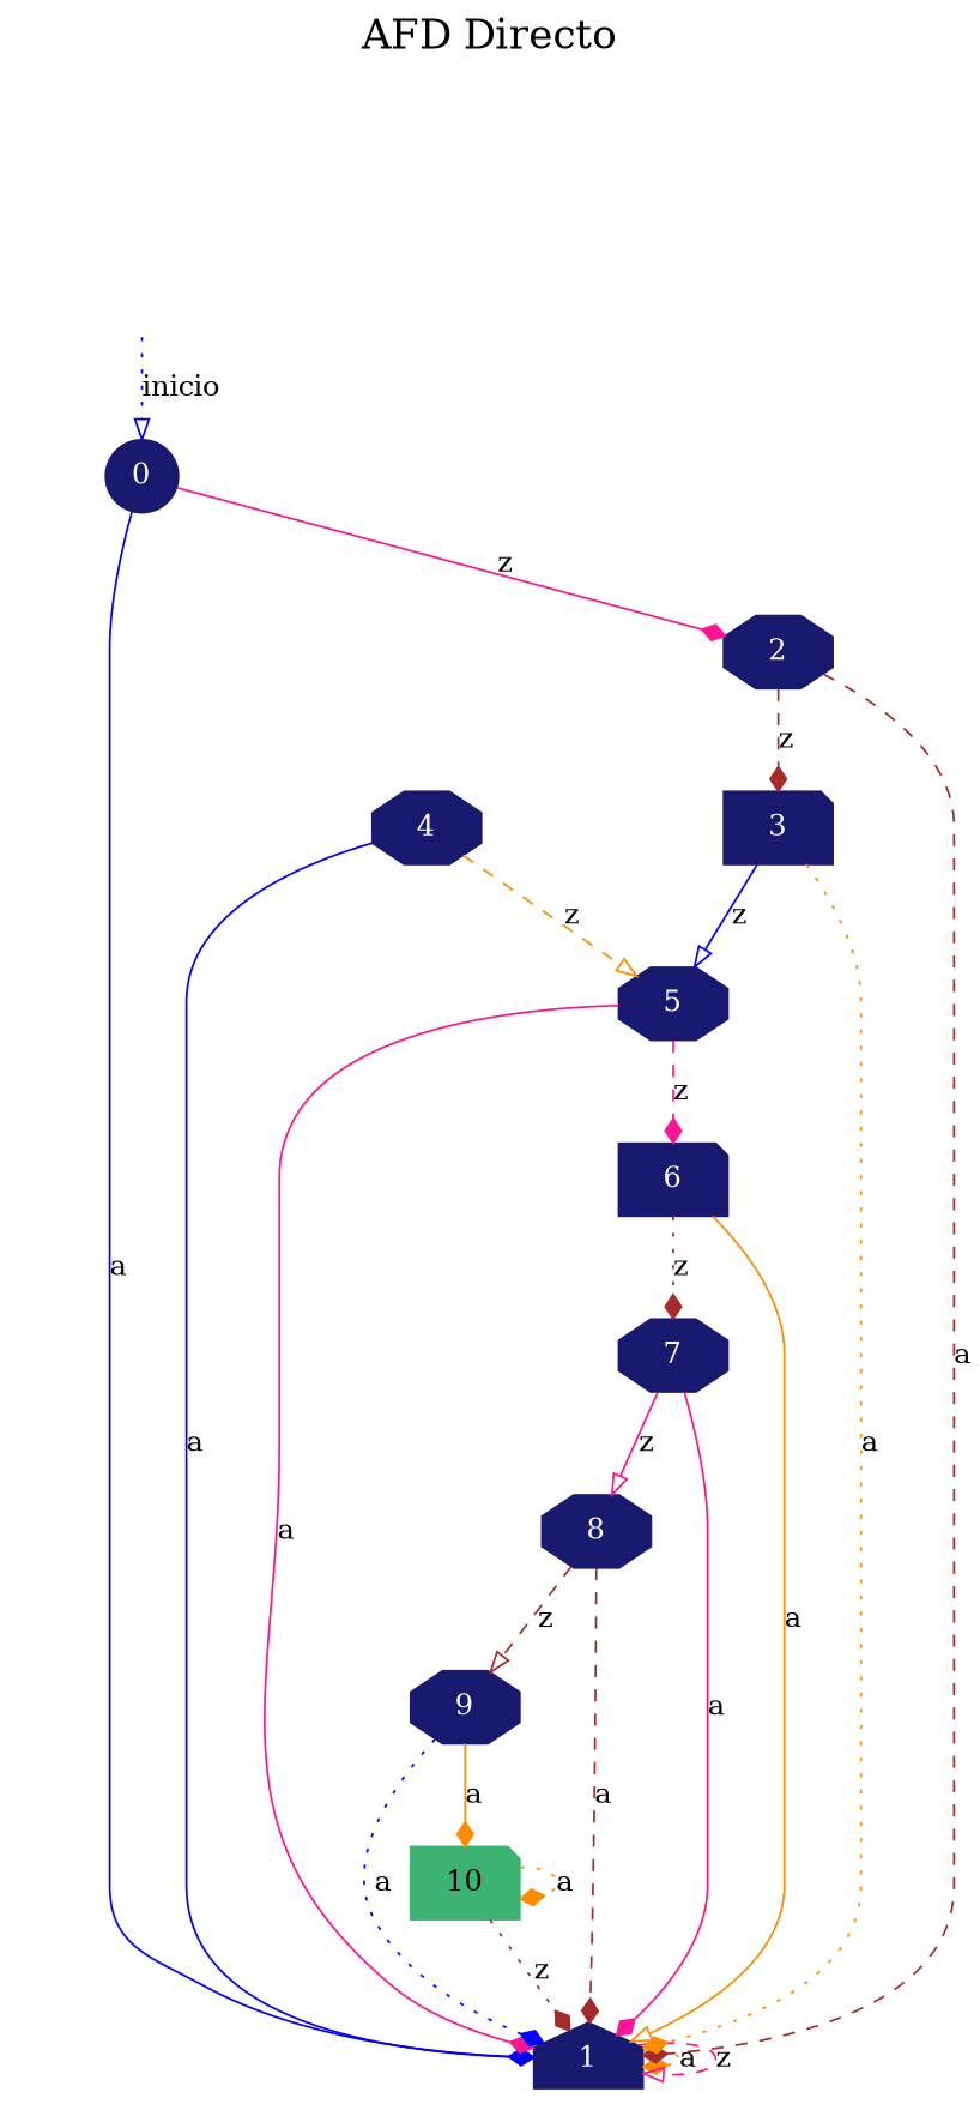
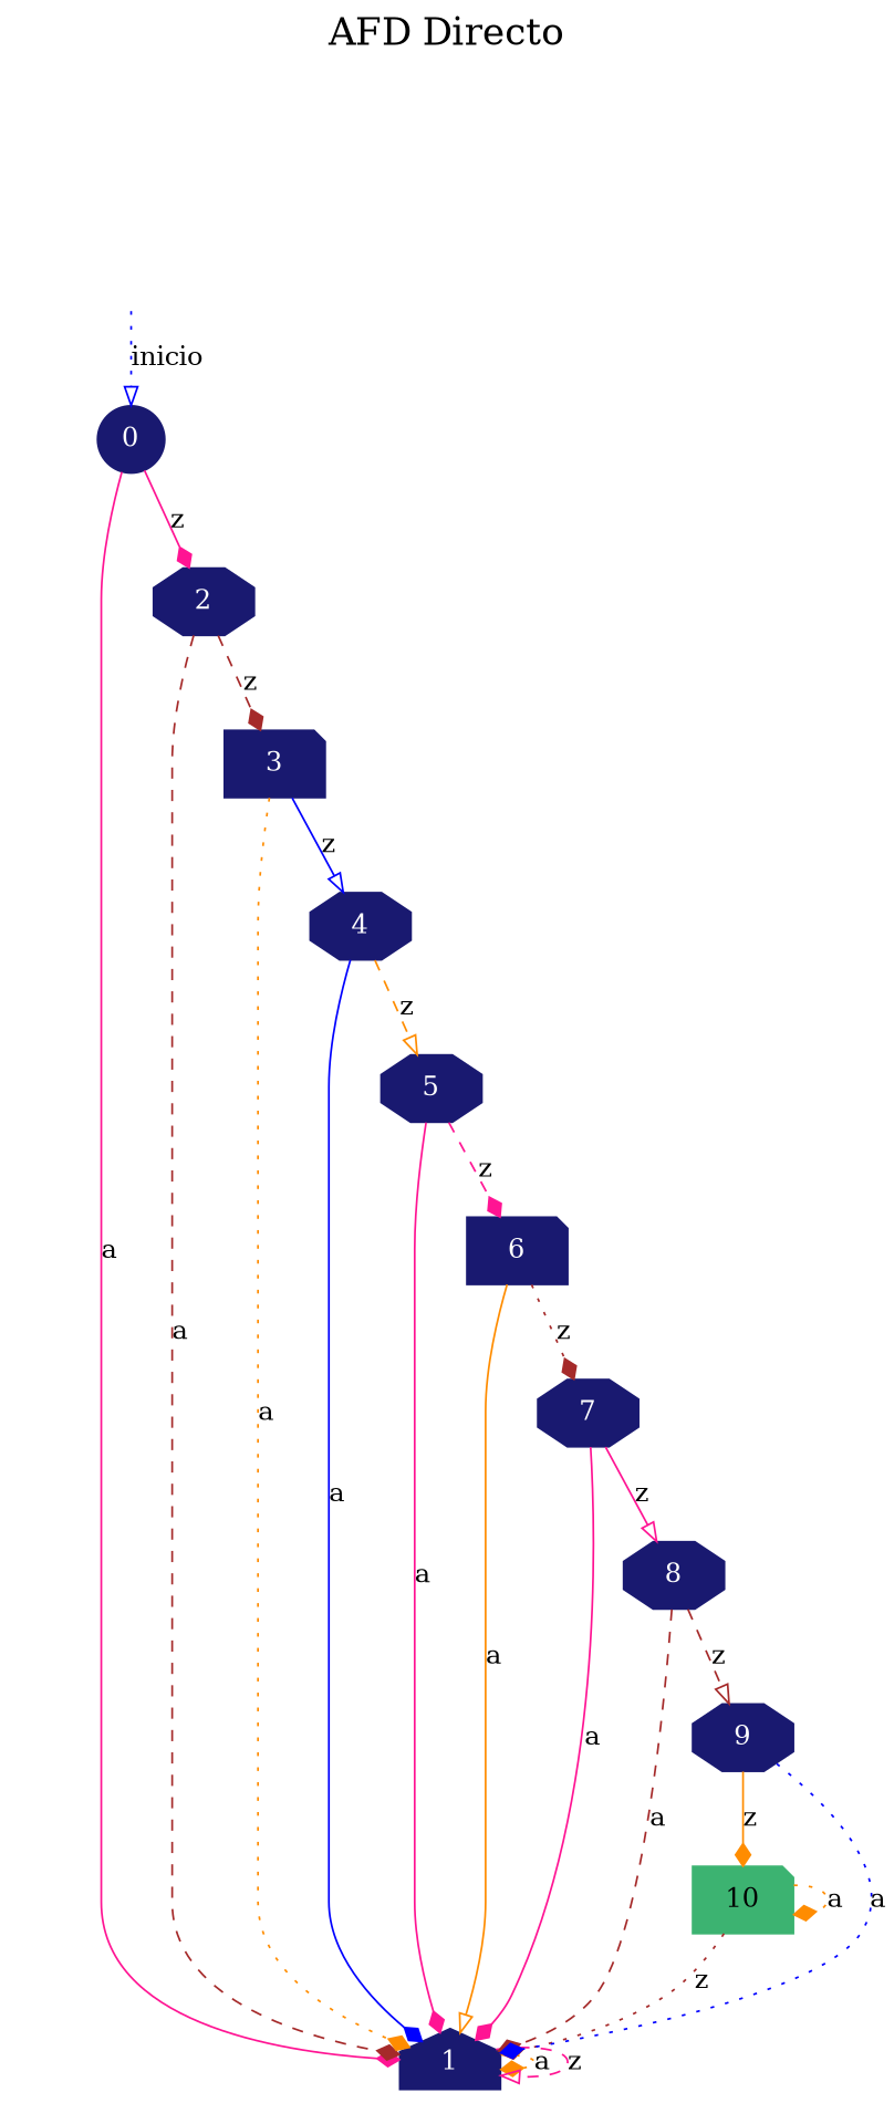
  digraph {
    fontsize=20
    label="AFD Directo"
    labelloc=t
    rankdir=TB
    node [color=midnightblue shape=octagon style=filled fontcolor=white]
    edge [arrowhead=diamond color=deeppink style=solid]
    10 [color=mediumseagreen shape=note fontcolor=""]
    1 [shape=house]
    secret_node [shape=circle style=invis]
    0 [shape=circle]
    2
    3 [shape=note]
    4
    5
    6 [shape=note]
    7
    8
    9
    10 -> 10 [color=darkorange label=a style=dotted]
    10 -> 1 [color=brown label=z style=dotted]
    1 -> 1 [color=darkorange label=a style=dotted]
    1 -> 1 [arrowhead=onormal label=z style=dashed]
    secret_node -> 0 [arrowhead=onormal color=blue label=inicio style=dotted]
-   0 -> 1 [color=blue label=a]
+   0 -> 1 [label=a]
    0 -> 2 [label=z]
    2 -> 1 [color=brown label=a style=dashed]
    2 -> 3 [color=brown label=z style=dashed]
    3 -> 1 [color=darkorange label=a style=dotted]
-   3 -> 5 [arrowhead=onormal color=blue label=z]
+   3 -> 4 [arrowhead=onormal color=blue label=z]
    4 -> 1 [color=blue label=a]
    4 -> 5 [arrowhead=onormal color=darkorange label=z style=dashed]
    5 -> 1 [label=a]
    5 -> 6 [label=z style=dashed]
    6 -> 1 [arrowhead=onormal color=darkorange label=a]
    6 -> 7 [color=brown label=z style=dotted]
    7 -> 1 [label=a]
    7 -> 8 [arrowhead=onormal label=z]
    8 -> 1 [color=brown label=a style=dashed]
    8 -> 9 [arrowhead=onormal color=brown label=z style=dashed]
-   9 -> 10 [color=darkorange label=a]
+   9 -> 10 [color=darkorange label=z]
    9 -> 1 [color=blue label=a style=dotted]
  }
